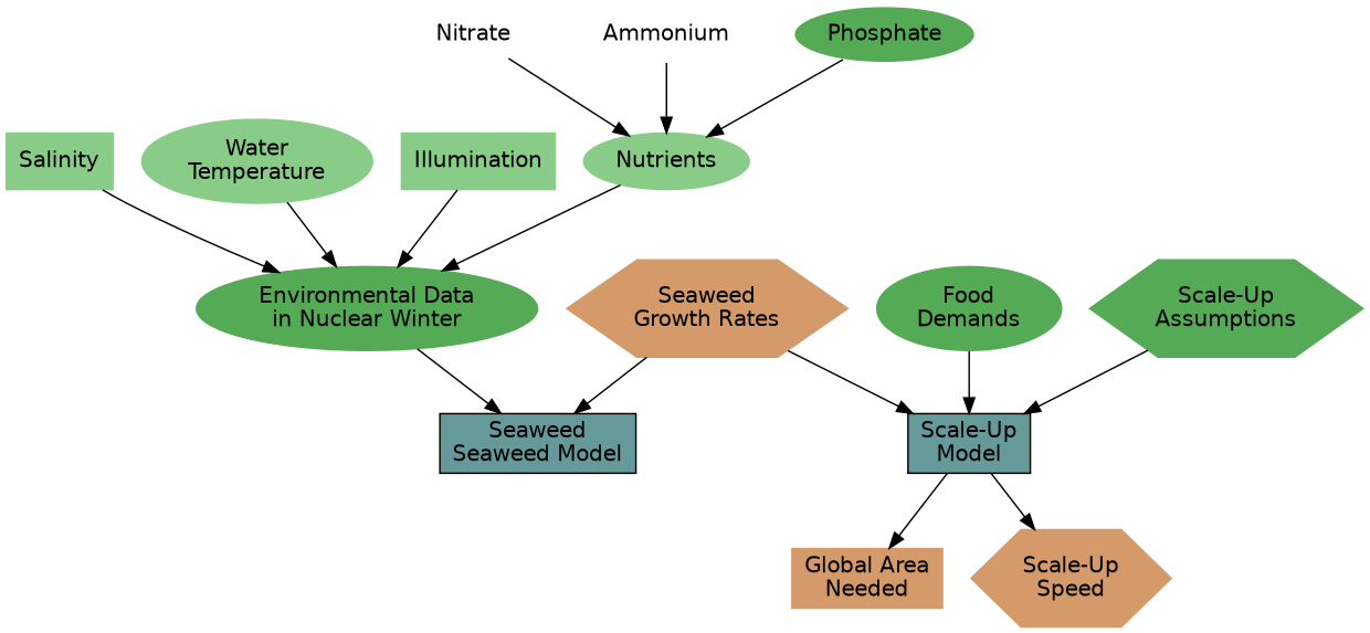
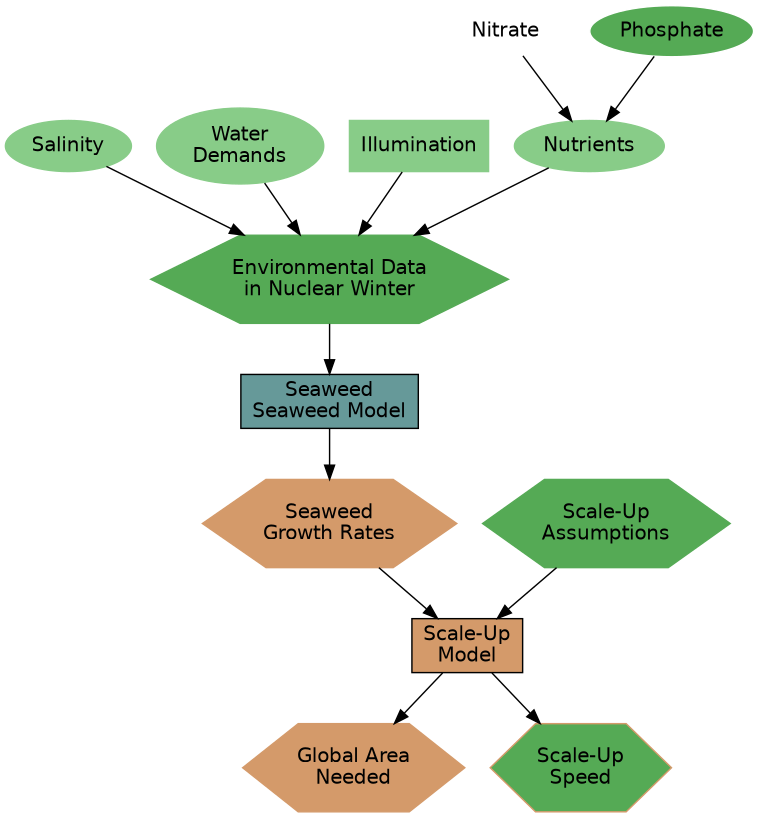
  digraph {
    fontname="DejaVu Sans"
    node [color="#88CC88" fontname="DejaVu Sans" style=filled]
    edge [fontname="DejaVu Sans"]
-   n1 [label=Salinity shape=box]
-   n2 [color="#55AA55" label="Environmental Data\nin Nuclear Winter"]
+   n1 [label=Salinity]
+   n2 [color="#55AA55" label="Environmental Data\nin Nuclear Winter" shape=hexagon]
    n3 [fillcolor="#669999" label="Seaweed\nSeaweed Model" shape=box color=""]
-   n4 [label="Water\nTemperature"]
+   n4 [label="Water\nDemands"]
    n5 [label=Illumination shape=box]
    n6 [label=Nutrients]
    n7 [color=white label=Nitrate]
-   n8 [color=white label=Ammonium]
    n9 [color=white fillcolor="#55AA55" label=Phosphate]
    n10 [color="#D49A6A" label="Seaweed\nGrowth Rates" shape=hexagon]
-   n11 [fillcolor="#669999" label="Scale-Up\nModel" shape=box color=""]
-   n12 [color="#D49A6A" label="Global Area\nNeeded" shape=box]
-   n13 [color="#D49A6A" label="Scale-Up\nSpeed" shape=hexagon]
-   n14 [color="#55AA55" label="Food\nDemands"]
+   n11 [fillcolor="#D49A6A" label="Scale-Up\nModel" shape=box color=""]
+   n12 [color="#D49A6A" label="Global Area\nNeeded" shape=hexagon]
+   n13 [color="#D49A6A" label="Scale-Up\nSpeed" shape=hexagon fillcolor="#55AA55"]
    n15 [color="#55AA55" label="Scale-Up\nAssumptions" shape=hexagon]
    n1 -> n2
    n2 -> n3
-   n10 -> n3
+   n3 -> n10
    n4 -> n2
    n5 -> n2
    n6 -> n2
    n7 -> n6
-   n8 -> n6
    n9 -> n6
    n10 -> n11
    n11 -> n12
    n11 -> n13
-   n14 -> n11
    n15 -> n11
  }
